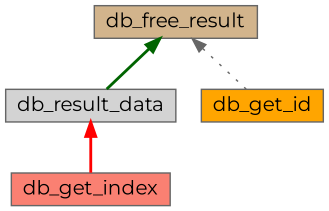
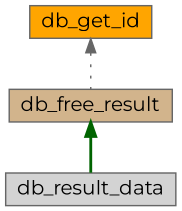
  digraph {
    fontname=Montserrat
    rankdir=TB
    node [color=grey40 fontname=Montserrat fontsize=14 shape=box style=filled]
    edge [dir=back fontname=Montserrat fontsize=14 labelfontname=Helvetica labelfontsize=14 style=bold]
    n1 [color=gray40 fillcolor=tan fontcolor=black height=0.2 label=db_free_result width=0.4]
    n2 [fillcolor=lightgrey height=0.2 label=db_result_data width=0.4]
    n3 [fillcolor=orange height=0.2 label=db_get_id width=0.4]
-   n4 [fillcolor=salmon height=0.2 label=db_get_index width=0.4]
    n1 -> n2 [color=darkgreen]
-   n1 -> n3 [color=gray40 style=dotted]
-   n2 -> n4 [color=red]
+   n3 -> n1 [color=gray40 style=dotted]
  }
